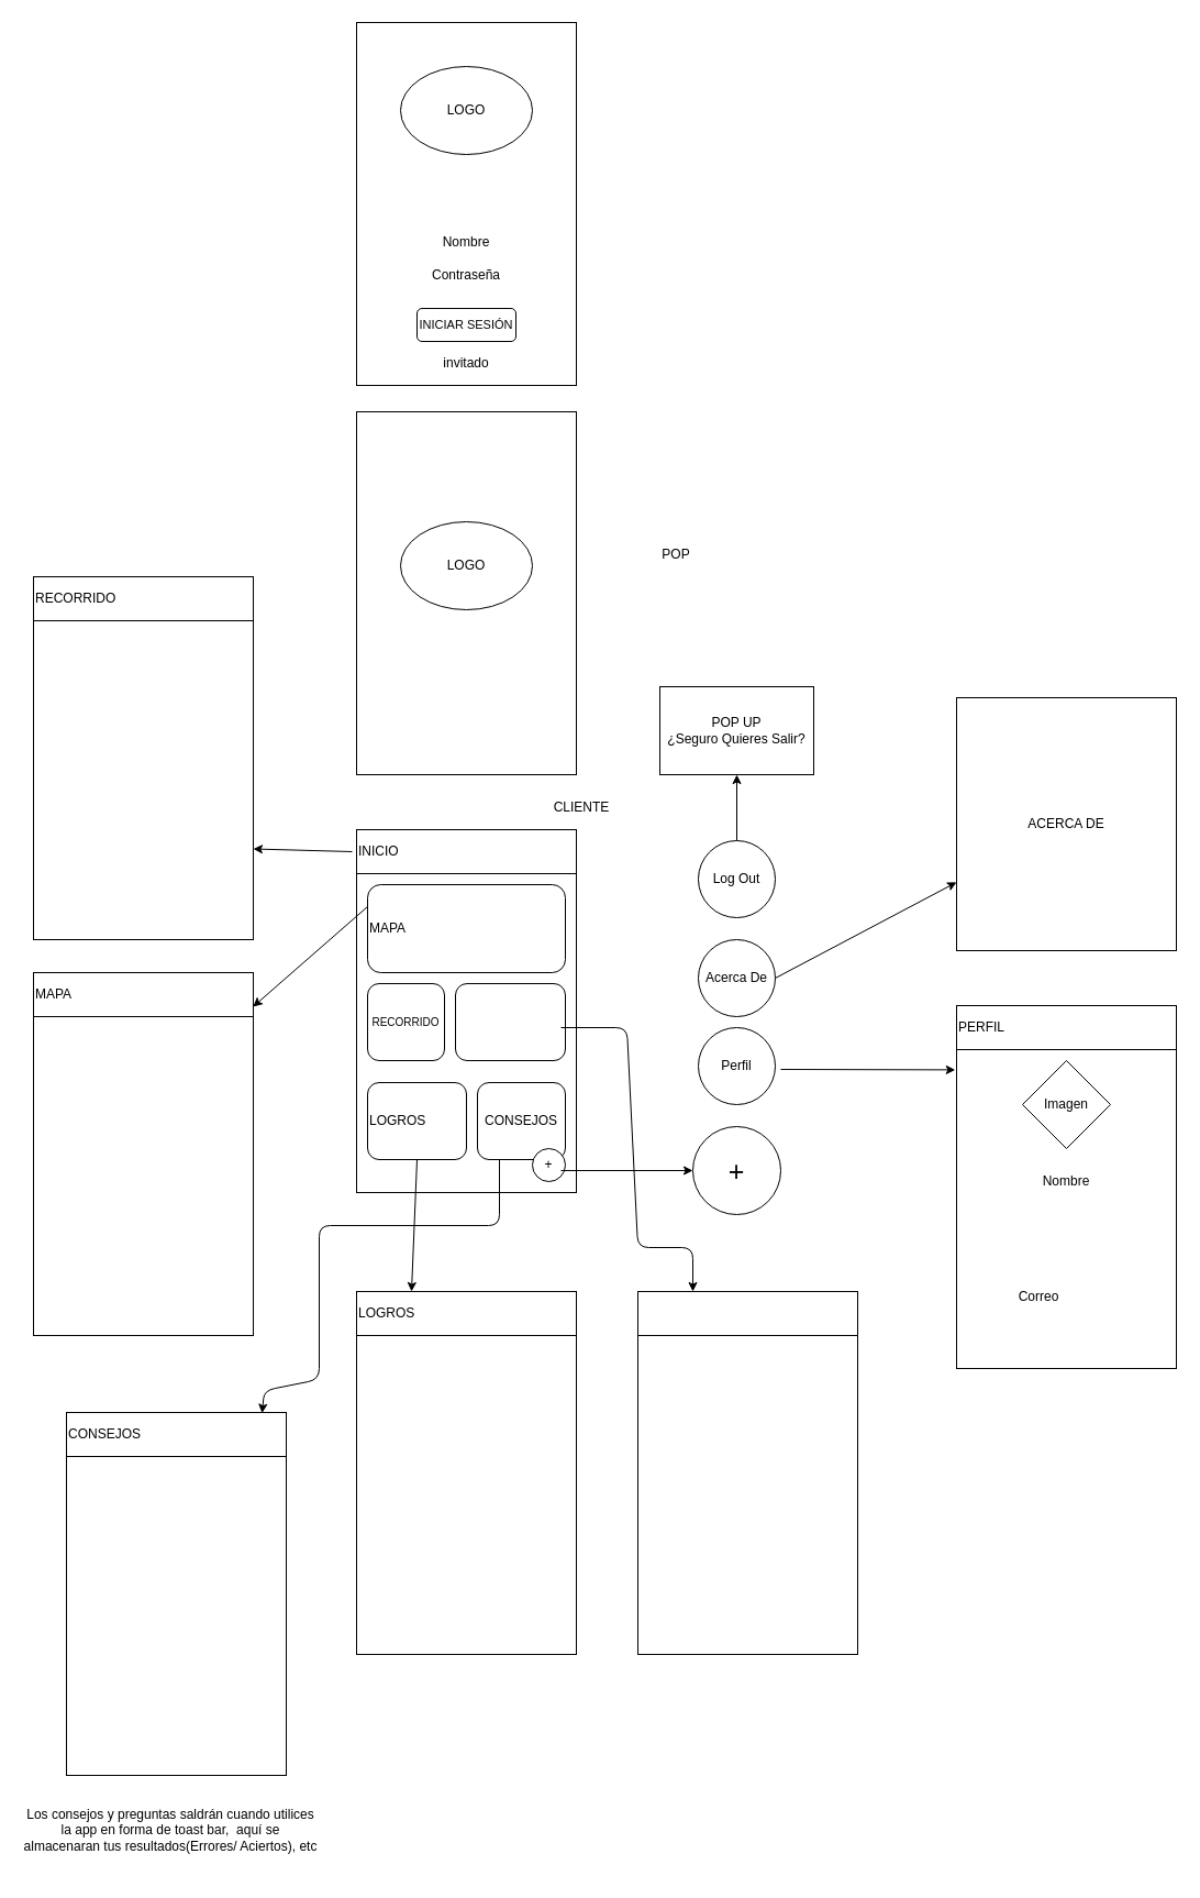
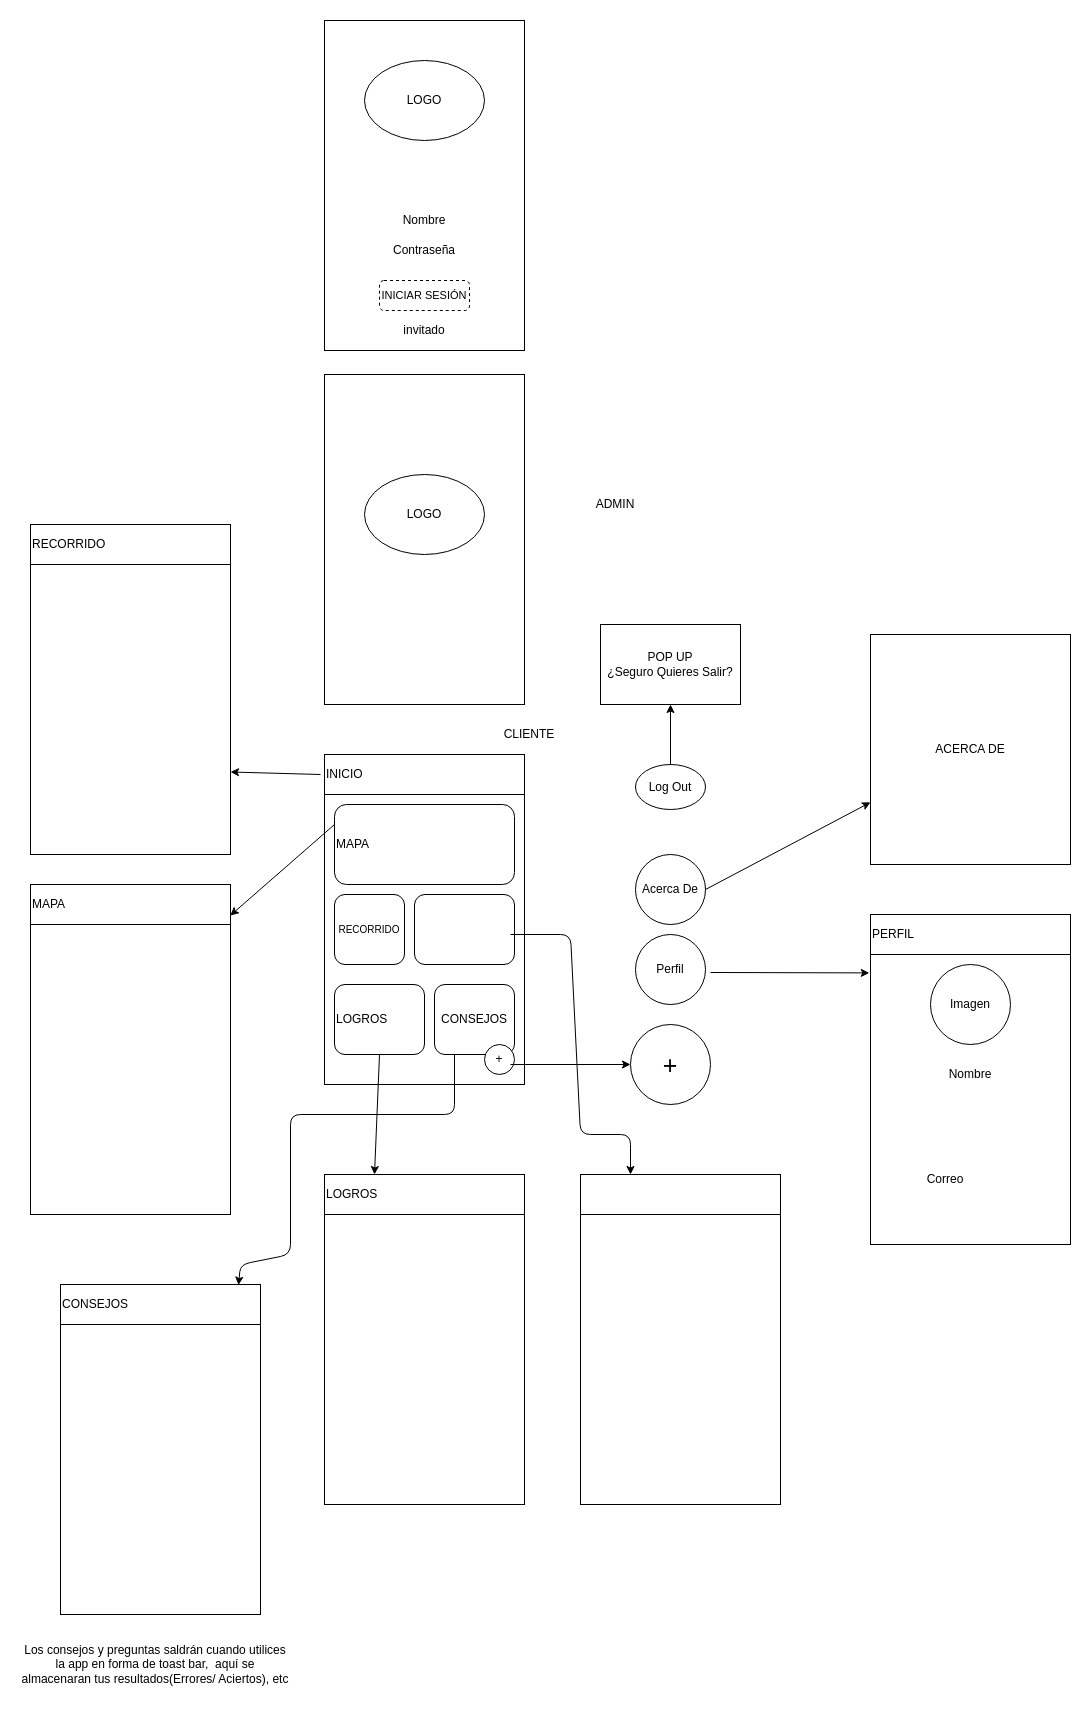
  <mxCell id="0" />
  <mxCell id="1" parent="0" />
  <mxCell id="2" value="" style="rounded=0;whiteSpace=wrap;html=1;" parent="1" vertex="1"><mxGeometry x="324" y="754" width="200" height="330" as="geometry" /></mxCell>
  <mxCell id="3" value="&lt;font style=&quot;font-size: 10px&quot;&gt;RECORRIDO&lt;/font&gt;" style="rounded=1;whiteSpace=wrap;html=1;" parent="1" vertex="1"><mxGeometry x="334" y="894" width="70" height="70" as="geometry" /></mxCell>
  <mxCell id="4" value="" style="rounded=1;whiteSpace=wrap;html=1;align=left;" parent="1" vertex="1"><mxGeometry x="414" y="894" width="100" height="70" as="geometry" /></mxCell>
  <mxCell id="5" value="MAPA" style="rounded=1;whiteSpace=wrap;html=1;align=left;" parent="1" vertex="1"><mxGeometry x="334" y="804" width="180" height="80" as="geometry" /></mxCell>
  <mxCell id="6" value="LOGROS" style="rounded=1;whiteSpace=wrap;html=1;align=left;" parent="1" vertex="1"><mxGeometry x="334" y="984" width="90" height="70" as="geometry" /></mxCell>
  <mxCell id="7" value="CONSEJOS" style="rounded=1;whiteSpace=wrap;html=1;" parent="1" vertex="1"><mxGeometry x="434" y="984" width="80" height="70" as="geometry" /></mxCell>
  <mxCell id="8" value="+" style="ellipse;whiteSpace=wrap;html=1;aspect=fixed;" parent="1" vertex="1"><mxGeometry x="484" y="1044" width="30" height="30" as="geometry" /></mxCell>
  <mxCell id="9" value="INICIO" style="rounded=0;whiteSpace=wrap;html=1;align=left;" parent="1" vertex="1"><mxGeometry x="324" y="754" width="200" height="40" as="geometry" /></mxCell>
  <mxCell id="10" value="" style="rounded=0;whiteSpace=wrap;html=1;" parent="1" vertex="1"><mxGeometry x="324" y="20" width="200" height="330" as="geometry" /></mxCell>
  <mxCell id="11" value="LOGO" style="ellipse;whiteSpace=wrap;html=1;" parent="1" vertex="1"><mxGeometry x="364" y="60" width="120" height="80" as="geometry" /></mxCell>
- <mxCell id="12" value="&lt;font style=&quot;font-size: 11px&quot;&gt;INICIAR SESIÓN&lt;/font&gt;" style="rounded=1;whiteSpace=wrap;html=1;align=center;" parent="1" vertex="1"><mxGeometry x="379" y="280" width="90" height="30" as="geometry" /></mxCell>
+ <mxCell id="12" value="&lt;font style=&quot;font-size: 11px&quot;&gt;INICIAR SESIÓN&lt;/font&gt;" style="rounded=1;whiteSpace=wrap;html=1;align=center;dashed=1;" parent="1" vertex="1"><mxGeometry x="379" y="280" width="90" height="30" as="geometry" /></mxCell>
  <mxCell id="13" value="invitado" style="text;html=1;strokeColor=none;fillColor=none;align=center;verticalAlign=middle;whiteSpace=wrap;rounded=0;" parent="1" vertex="1"><mxGeometry x="404" y="320" width="40" height="20" as="geometry" /></mxCell>
  <mxCell id="14" value="Nombre" style="text;html=1;strokeColor=none;fillColor=none;align=center;verticalAlign=middle;whiteSpace=wrap;rounded=0;" parent="1" vertex="1"><mxGeometry x="404" y="210" width="40" height="20" as="geometry" /></mxCell>
  <mxCell id="15" value="Contraseña" style="text;html=1;strokeColor=none;fillColor=none;align=center;verticalAlign=middle;whiteSpace=wrap;rounded=0;" parent="1" vertex="1"><mxGeometry x="404" y="240" width="40" height="20" as="geometry" /></mxCell>
  <mxCell id="16" value="" style="rounded=0;whiteSpace=wrap;html=1;" parent="1" vertex="1"><mxGeometry x="324" y="374" width="200" height="330" as="geometry" /></mxCell>
  <mxCell id="17" value="LOGO" style="ellipse;whiteSpace=wrap;html=1;" parent="1" vertex="1"><mxGeometry x="364" y="474" width="120" height="80" as="geometry" /></mxCell>
  <mxCell id="18" value="&lt;font style=&quot;font-size: 25px&quot;&gt;+&lt;/font&gt;" style="ellipse;whiteSpace=wrap;html=1;aspect=fixed;" parent="1" vertex="1"><mxGeometry x="630" y="1024" width="80" height="80" as="geometry" /></mxCell>
  <mxCell id="19" value="" style="endArrow=classic;html=1;entryX=0;entryY=0.5;entryDx=0;entryDy=0;" parent="1" target="18" edge="1"><mxGeometry width="50" height="50" relative="1" as="geometry"><mxPoint x="510" y="1064" as="sourcePoint" /><mxPoint x="560" y="1014" as="targetPoint" /></mxGeometry></mxCell>
  <mxCell id="20" value="Perfil" style="ellipse;whiteSpace=wrap;html=1;aspect=fixed;" parent="1" vertex="1"><mxGeometry x="635" width="70" height="70" as="geometry" y="934" /></mxCell>
  <mxCell id="21" value="Acerca De" style="ellipse;whiteSpace=wrap;html=1;aspect=fixed;" parent="1" vertex="1"><mxGeometry x="635" y="854" width="70" height="70" as="geometry" /></mxCell>
- <mxCell id="22" value="Log Out" style="ellipse;whiteSpace=wrap;html=1;aspect=fixed;" parent="1" vertex="1"><mxGeometry x="635" y="764" width="70" height="70" as="geometry" /></mxCell>
+ <mxCell id="22" value="Log Out" style="ellipse;whiteSpace=wrap;html=1;aspect=fixed;" parent="1" vertex="1"><mxGeometry x="635" y="764" width="70" height="45" as="geometry" /></mxCell>
  <mxCell id="23" value="" style="rounded=0;whiteSpace=wrap;html=1;" parent="1" vertex="1"><mxGeometry x="870" y="914" width="200" height="330" as="geometry" /></mxCell>
- <mxCell id="24" value="Imagen" style="rhombus;whiteSpace=wrap;html=1;aspect=fixed;" parent="1" vertex="1"><mxGeometry x="930" y="964" width="80" height="80" as="geometry" /></mxCell>
+ <mxCell id="24" value="Imagen" style="ellipse;whiteSpace=wrap;html=1;aspect=fixed;" parent="1" vertex="1"><mxGeometry x="930" y="964" width="80" height="80" as="geometry" /></mxCell>
  <mxCell id="25" value="Nombre" style="text;html=1;strokeColor=none;fillColor=none;align=center;verticalAlign=middle;whiteSpace=wrap;rounded=0;" parent="1" vertex="1"><mxGeometry x="950" y="1064" width="40" height="20" as="geometry" /></mxCell>
  <mxCell id="26" value="Correo" style="text;html=1;strokeColor=none;fillColor=none;align=center;verticalAlign=middle;whiteSpace=wrap;rounded=0;" parent="1" vertex="1"><mxGeometry x="925" y="1169" width="40" height="20" as="geometry" /></mxCell>
  <mxCell id="27" value="PERFIL" style="rounded=0;whiteSpace=wrap;html=1;align=left;" parent="1" vertex="1"><mxGeometry x="870" y="914" width="200" height="40" as="geometry" /></mxCell>
  <mxCell id="28" value="" style="endArrow=classic;html=1;entryX=-0.006;entryY=0.177;entryDx=0;entryDy=0;entryPerimeter=0;" parent="1" target="23" edge="1"><mxGeometry width="50" height="50" relative="1" as="geometry"><mxPoint x="710" y="972" as="sourcePoint" /><mxPoint x="760" y="924" as="targetPoint" /></mxGeometry></mxCell>
  <mxCell id="29" value="" style="rounded=0;whiteSpace=wrap;html=1;" parent="1" vertex="1"><mxGeometry x="30" y="884" width="200" height="330" as="geometry" /></mxCell>
  <mxCell id="30" value="MAPA" style="rounded=0;whiteSpace=wrap;html=1;align=left;" parent="1" vertex="1"><mxGeometry x="30" y="884" width="200" height="40" as="geometry" /></mxCell>
  <mxCell id="31" value="" style="endArrow=classic;html=1;entryX=0.999;entryY=0.094;entryDx=0;entryDy=0;entryPerimeter=0;exitX=0;exitY=0.25;exitDx=0;exitDy=0;" parent="1" source="5" target="29" edge="1"><mxGeometry width="50" height="50" relative="1" as="geometry"><mxPoint x="260" y="1004" as="sourcePoint" /><mxPoint x="310" y="954" as="targetPoint" /></mxGeometry></mxCell>
  <mxCell id="32" value="CLIENTE" style="text;html=1;strokeColor=none;fillColor=none;align=center;verticalAlign=middle;whiteSpace=wrap;rounded=0;" parent="1" vertex="1"><mxGeometry x="509" y="724" width="40" height="20" as="geometry" /></mxCell>
- <mxCell id="33" value="POP" style="text;html=1;strokeColor=none;fillColor=none;align=center;verticalAlign=middle;whiteSpace=wrap;rounded=0;" parent="1" vertex="1"><mxGeometry x="595" y="494" width="40" height="20" as="geometry" /></mxCell>
+ <mxCell id="33" value="ADMIN" style="text;html=1;strokeColor=none;fillColor=none;align=center;verticalAlign=middle;whiteSpace=wrap;rounded=0;" parent="1" vertex="1"><mxGeometry x="595" y="494" width="40" height="20" as="geometry" /></mxCell>
  <mxCell id="34" value="" style="rounded=0;whiteSpace=wrap;html=1;" parent="1" vertex="1"><mxGeometry x="324" y="1174" width="200" height="330" as="geometry" /></mxCell>
  <mxCell id="35" value="LOGROS" style="rounded=0;whiteSpace=wrap;html=1;align=left;" parent="1" vertex="1"><mxGeometry x="324" y="1174" width="200" height="40" as="geometry" /></mxCell>
  <mxCell id="36" value="" style="endArrow=classic;html=1;exitX=0.5;exitY=1;exitDx=0;exitDy=0;entryX=0.25;entryY=0;entryDx=0;entryDy=0;" parent="1" source="6" target="35" edge="1"><mxGeometry width="50" height="50" relative="1" as="geometry"><mxPoint x="380" y="1184" as="sourcePoint" /><mxPoint x="430" y="1134" as="targetPoint" /></mxGeometry></mxCell>
  <mxCell id="37" value="" style="rounded=0;whiteSpace=wrap;html=1;" parent="1" vertex="1"><mxGeometry x="30" y="524" width="200" height="330" as="geometry" /></mxCell>
  <mxCell id="38" value="RECORRIDO" style="rounded=0;whiteSpace=wrap;html=1;align=left;" parent="1" vertex="1"><mxGeometry x="30" y="524" width="200" height="40" as="geometry" /></mxCell>
  <mxCell id="39" value="" style="endArrow=classic;html=1;entryX=1;entryY=0.75;entryDx=0;entryDy=0;" parent="1" target="37" edge="1"><mxGeometry width="50" height="50" relative="1" as="geometry"><mxPoint x="320" y="774" as="sourcePoint" /><mxPoint x="330" y="744" as="targetPoint" /></mxGeometry></mxCell>
  <mxCell id="40" value="ACERCA DE" style="rounded=0;whiteSpace=wrap;html=1;" parent="1" vertex="1"><mxGeometry x="870" y="634" width="200" height="230" as="geometry" /></mxCell>
  <mxCell id="41" value="" style="endArrow=classic;html=1;exitX=1;exitY=0.5;exitDx=0;exitDy=0;" parent="1" source="21" target="40" edge="1"><mxGeometry width="50" height="50" relative="1" as="geometry"><mxPoint x="720" y="982" as="sourcePoint" /><mxPoint x="878.8" y="982.41" as="targetPoint" /></mxGeometry></mxCell>
  <mxCell id="42" value="POP UP&lt;br&gt;¿Seguro Quieres Salir?" style="rounded=0;whiteSpace=wrap;html=1;" parent="1" vertex="1"><mxGeometry x="600" y="624" width="140" height="80" as="geometry" /></mxCell>
  <mxCell id="43" value="" style="endArrow=classic;html=1;" parent="1" source="22" edge="1"><mxGeometry width="50" height="50" relative="1" as="geometry"><mxPoint x="670" y="743.289" as="sourcePoint" /><mxPoint x="670" y="704" as="targetPoint" /></mxGeometry></mxCell>
  <mxCell id="44" value="" style="rounded=0;whiteSpace=wrap;html=1;" parent="1" vertex="1"><mxGeometry x="580" y="1174" width="200" height="330" as="geometry" /></mxCell>
  <mxCell id="45" value="" style="rounded=0;whiteSpace=wrap;html=1;align=left;" parent="1" vertex="1"><mxGeometry x="580" y="1174" width="200" height="40" as="geometry" /></mxCell>
  <mxCell id="46" value="" style="rounded=0;whiteSpace=wrap;html=1;" parent="1" vertex="1"><mxGeometry x="60" y="1284" width="200" height="330" as="geometry" /></mxCell>
  <mxCell id="47" value="CONSEJOS" style="rounded=0;whiteSpace=wrap;html=1;align=left;" parent="1" vertex="1"><mxGeometry x="60" y="1284" width="200" height="40" as="geometry" /></mxCell>
  <mxCell id="48" value="" style="endArrow=classic;html=1;entryX=0.89;entryY=0.015;entryDx=0;entryDy=0;entryPerimeter=0;exitX=0.25;exitY=1;exitDx=0;exitDy=0;" parent="1" source="7" target="47" edge="1"><mxGeometry width="50" height="50" relative="1" as="geometry"><mxPoint x="260" y="1204" as="sourcePoint" /><mxPoint x="310" y="1154" as="targetPoint" /><Array as="points"><mxPoint x="454" y="1114" /><mxPoint x="290" y="1114" /><mxPoint x="290" y="1254" /><mxPoint x="240" y="1264" /></Array></mxGeometry></mxCell>
  <mxCell id="49" value="Los consejos y preguntas saldrán cuando utilices la app en forma de toast bar,&amp;nbsp; aquí se almacenaran tus resultados(Errores/ Aciertos), etc" style="text;html=1;strokeColor=none;fillColor=none;align=center;verticalAlign=middle;whiteSpace=wrap;rounded=0;" parent="1" vertex="1"><mxGeometry x="20" y="1624" width="270" height="80" as="geometry" /></mxCell>
  <mxCell id="50" value="" style="endArrow=classic;html=1;entryX=0.25;entryY=0;entryDx=0;entryDy=0;" edge="1" parent="1" target="45"><mxGeometry width="50" height="50" relative="1" as="geometry"><mxPoint x="510" as="sourcePoint" y="934" /><mxPoint x="560" y="884" as="targetPoint" /><Array as="points"><mxPoint x="570" y="934" /><mxPoint x="580" y="1134" /><mxPoint x="630" y="1134" /></Array></mxGeometry></mxCell>
